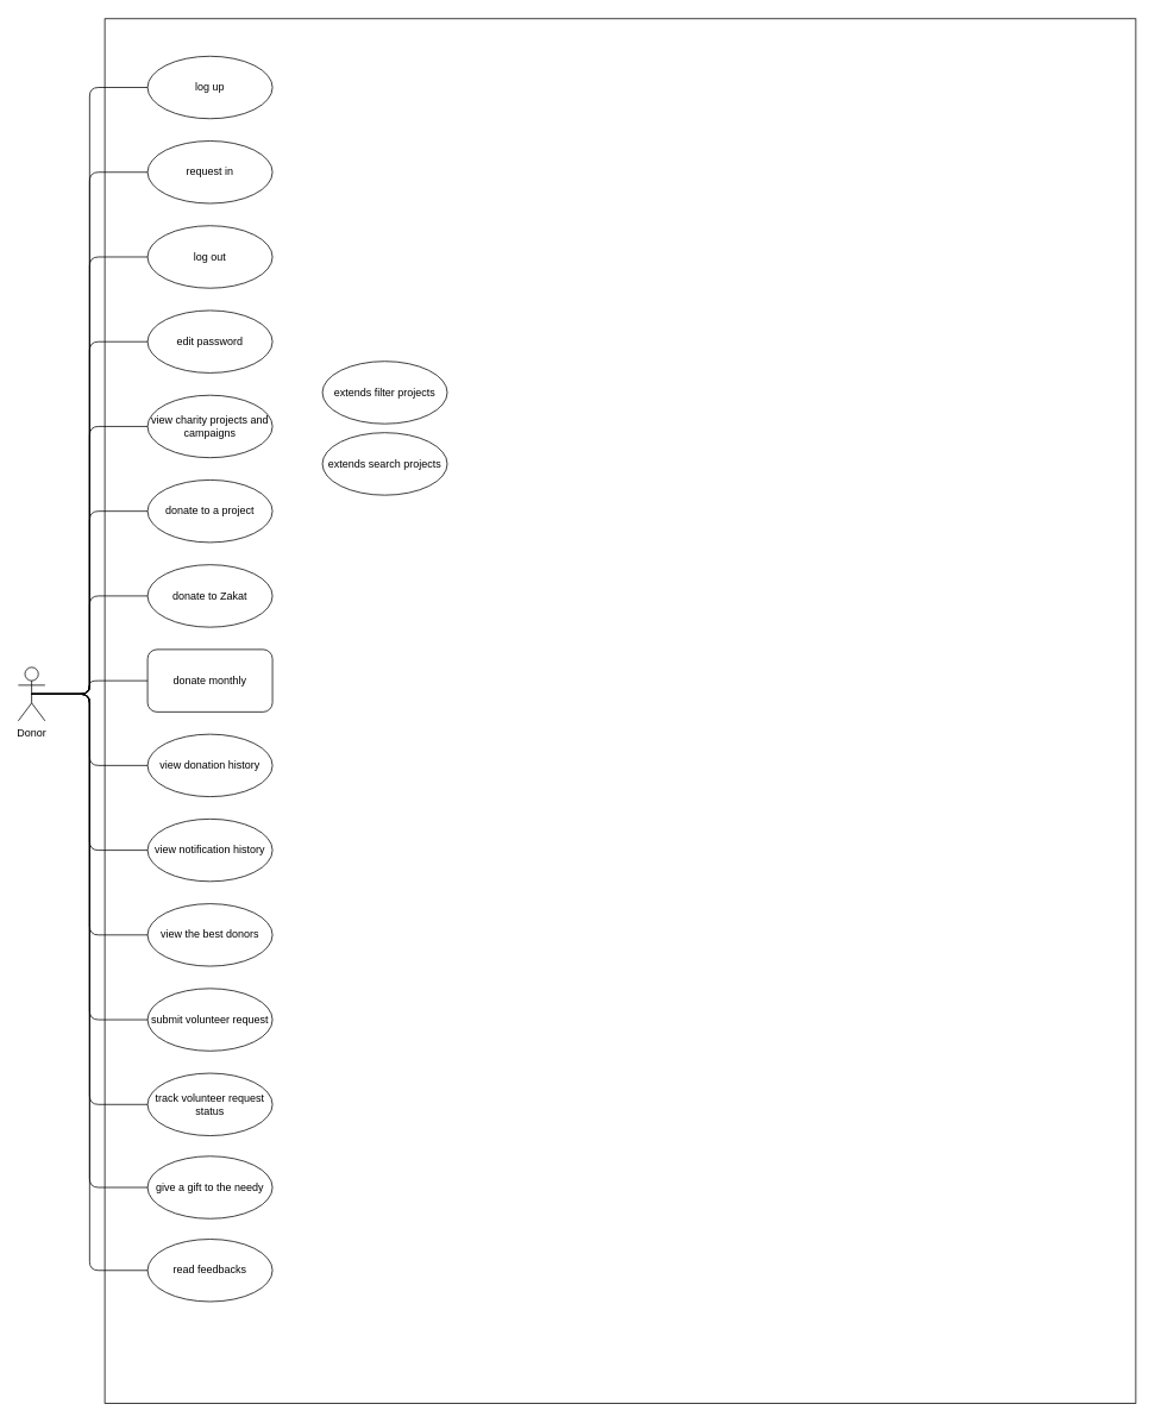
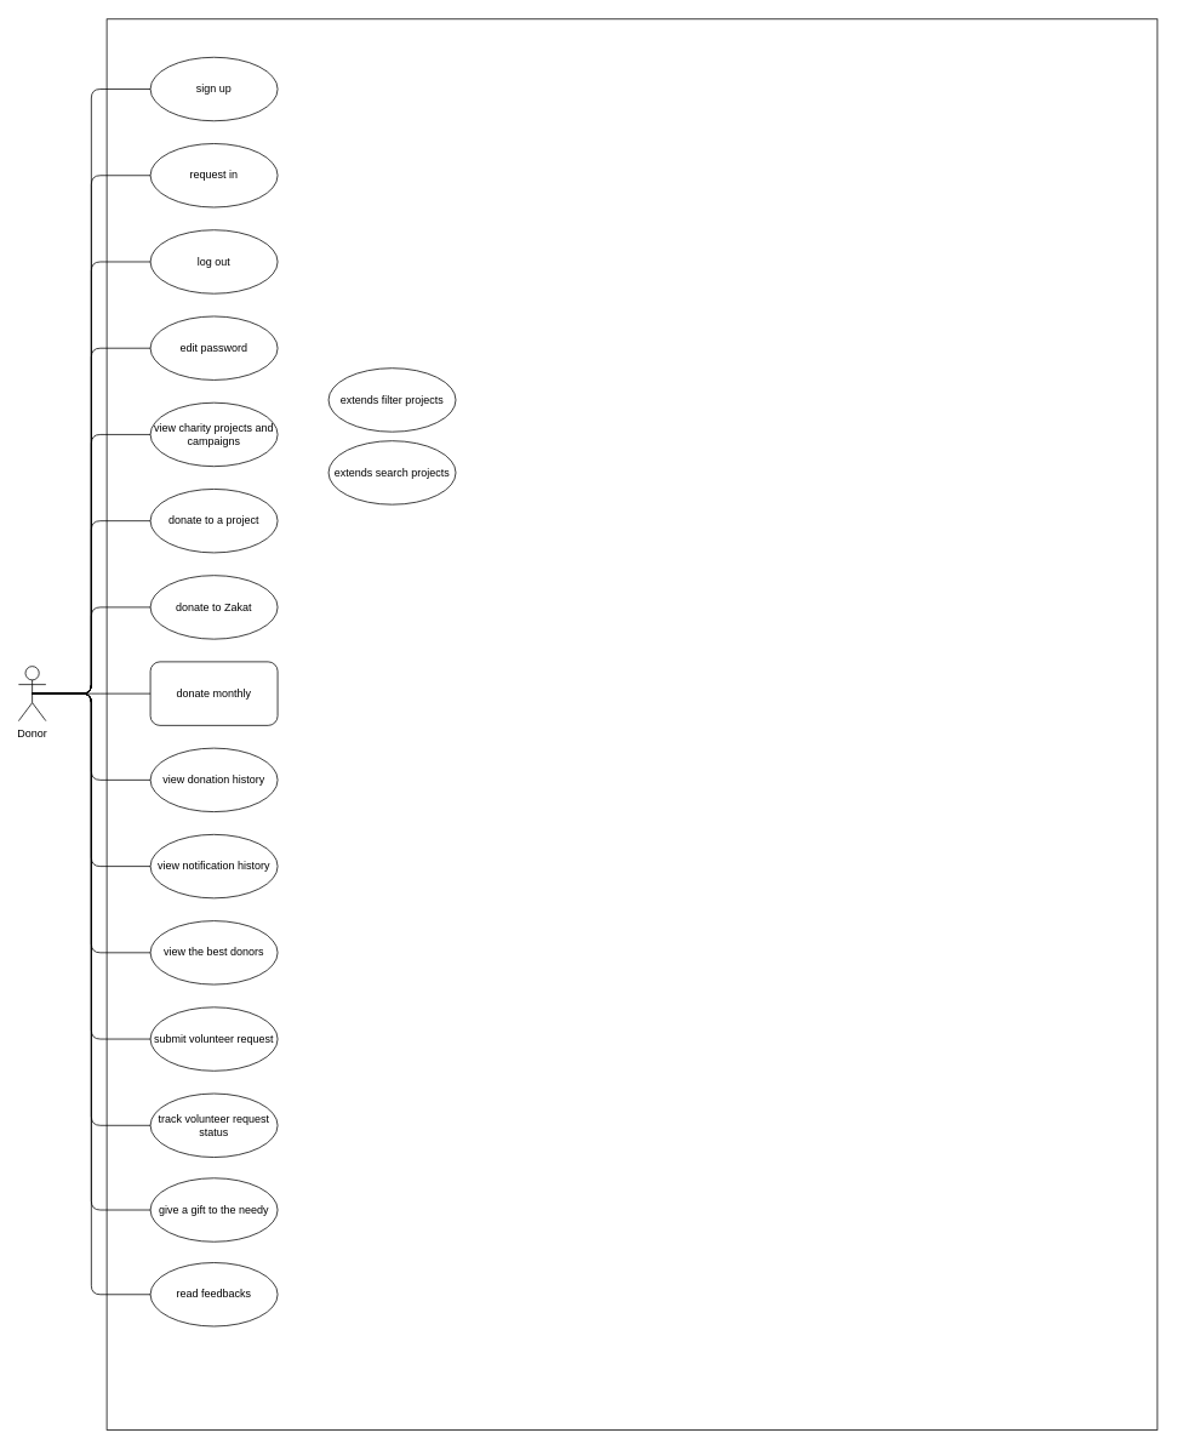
  <mxCell id="0" />
  <mxCell id="1" parent="0" />
  <mxCell id="2" value="" style="rounded=0;whiteSpace=wrap;html=1;fillColor=none;" vertex="1" parent="1"><mxGeometry x="117" y="20" width="1156" height="1552" as="geometry" /></mxCell>
- <mxCell id="3" value="Donor" style="shape=umlActor;verticalLabelPosition=bottom;verticalAlign=top;html=1;" vertex="1" parent="1"><mxGeometry x="20" y="747" width="30" height="60" as="geometry" /></mxCell>
+ <mxCell id="3" value="Donor" style="shape=umlActor;verticalLabelPosition=bottom;verticalAlign=top;html=1;" vertex="1" parent="1"><mxGeometry x="20" y="732" width="30" height="60" as="geometry" /></mxCell>
  <mxCell id="4" value="log out" style="ellipse;whiteSpace=wrap;html=1;" vertex="1" parent="1"><mxGeometry x="165" y="252" width="140" height="70" as="geometry" /></mxCell>
- <mxCell id="5" value="log up" style="ellipse;whiteSpace=wrap;html=1;" vertex="1" parent="1"><mxGeometry x="165" y="62" width="140" height="70" as="geometry" /></mxCell>
+ <mxCell id="5" value="sign up" style="ellipse;whiteSpace=wrap;html=1;" vertex="1" parent="1"><mxGeometry x="165" y="62" width="140" height="70" as="geometry" /></mxCell>
  <mxCell id="6" value="request in" style="ellipse;whiteSpace=wrap;html=1;" vertex="1" parent="1"><mxGeometry x="165" y="157" width="140" height="70" as="geometry" /></mxCell>
  <mxCell id="7" value="edit password" style="ellipse;whiteSpace=wrap;html=1;" vertex="1" parent="1"><mxGeometry x="165" y="347" width="140" height="70" as="geometry" /></mxCell>
  <mxCell id="8" value="view charity projects and campaigns" style="ellipse;whiteSpace=wrap;html=1;" vertex="1" parent="1"><mxGeometry x="165" y="442" width="140" height="70" as="geometry" /></mxCell>
  <mxCell id="9" value="extends filter projects&lt;span style=&quot;color: rgba(0 , 0 , 0 , 0) ; font-family: monospace ; font-size: 0px&quot;&gt;%3CmxGraphModel%3E%3Croot%3E%3CmxCell%20id%3D%220%22%2F%3E%3CmxCell%20id%3D%221%22%20parent%3D%220%22%2F%3E%3CmxCell%20id%3D%222%22%20value%3D%22edit%20password%22%20style%3D%22ellipse%3BwhiteSpace%3Dwrap%3Bhtml%3D1%3B%22%20vertex%3D%221%22%20parent%3D%221%22%3E%3CmxGeometry%20x%3D%22203%22%20y%3D%22413%22%20width%3D%22140%22%20height%3D%2270%22%20as%3D%22geometry%22%2F%3E%3C%2FmxCell%3E%3C%2Froot%3E%3C%2FmxGraphModel%3E&lt;/span&gt;" style="ellipse;whiteSpace=wrap;html=1;" vertex="1" parent="1"><mxGeometry x="361" y="404" width="140" height="70" as="geometry" /></mxCell>
  <mxCell id="10" value="extends search projects&lt;span style=&quot;color: rgba(0 , 0 , 0 , 0) ; font-family: monospace ; font-size: 0px&quot;&gt;%3CmxGraphModel%3E%3Croot%3E%3CmxCell%20id%3D%220%22%2F%3E%3CmxCell%20id%3D%221%22%20parent%3D%220%22%2F%3E%3CmxCell%20id%3D%222%22%20value%3D%22edit%20password%22%20style%3D%22ellipse%3BwhiteSpace%3Dwrap%3Bhtml%3D1%3B%22%20vertex%3D%221%22%20parent%3D%221%22%3E%3CmxGeometry%20x%3D%22203%22%20y%3D%22413%22%20width%3D%22140%22%20height%3D%2270%22%20as%3D%22geometry%22%2F%3E%3C%2FmxCell%3E%3C%2Froot%3E%3C%2FmxGraphModel%3E&lt;/span&gt;" style="ellipse;whiteSpace=wrap;html=1;" vertex="1" parent="1"><mxGeometry x="361" y="484" width="140" height="70" as="geometry" /></mxCell>
  <mxCell id="11" value="donate to a project" style="ellipse;whiteSpace=wrap;html=1;" vertex="1" parent="1"><mxGeometry x="165" y="537" width="140" height="70" as="geometry" /></mxCell>
  <mxCell id="12" value="donate to Zakat" style="ellipse;whiteSpace=wrap;html=1;" vertex="1" parent="1"><mxGeometry x="165" y="632" width="140" height="70" as="geometry" /></mxCell>
  <mxCell id="13" value="donate monthly" style="whiteSpace=wrap;html=1;rounded=1;" vertex="1" parent="1"><mxGeometry x="165" y="727" width="140" height="70" as="geometry" /></mxCell>
  <mxCell id="14" value="view donation history" style="ellipse;whiteSpace=wrap;html=1;" vertex="1" parent="1"><mxGeometry x="165" y="822" width="140" height="70" as="geometry" /></mxCell>
  <mxCell id="15" value="view notification history" style="ellipse;whiteSpace=wrap;html=1;" vertex="1" parent="1"><mxGeometry x="165" y="917" width="140" height="70" as="geometry" /></mxCell>
  <mxCell id="16" value="view the best donors" style="ellipse;whiteSpace=wrap;html=1;" vertex="1" parent="1"><mxGeometry x="165" y="1012" width="140" height="70" as="geometry" /></mxCell>
  <mxCell id="17" value="submit volunteer request" style="ellipse;whiteSpace=wrap;html=1;" vertex="1" parent="1"><mxGeometry x="165" y="1107" width="140" height="70" as="geometry" /></mxCell>
  <mxCell id="18" value="track volunteer request status" style="ellipse;whiteSpace=wrap;html=1;" vertex="1" parent="1"><mxGeometry x="165" y="1202" width="140" height="70" as="geometry" /></mxCell>
  <mxCell id="19" value="give a gift to the needy" style="ellipse;whiteSpace=wrap;html=1;" vertex="1" parent="1"><mxGeometry x="165" y="1295" width="140" height="70" as="geometry" /></mxCell>
  <mxCell id="20" value="read feedbacks" style="ellipse;whiteSpace=wrap;html=1;" vertex="1" parent="1"><mxGeometry x="165" y="1388" width="140" height="70" as="geometry" /></mxCell>
  <mxCell id="21" value="" style="edgeStyle=elbowEdgeStyle;html=1;endArrow=none;exitX=0.5;exitY=0.5;exitDx=0;exitDy=0;exitPerimeter=0;entryX=0;entryY=0.5;entryDx=0;entryDy=0;" edge="1" parent="1" source="3" target="5"><mxGeometry width="160" relative="1" as="geometry"><mxPoint x="271" y="678" as="sourcePoint" /><mxPoint x="431" y="678" as="targetPoint" /></mxGeometry></mxCell>
  <mxCell id="22" value="" style="edgeStyle=elbowEdgeStyle;html=1;endArrow=none;exitX=0.5;exitY=0.5;exitDx=0;exitDy=0;exitPerimeter=0;entryX=0;entryY=0.5;entryDx=0;entryDy=0;" edge="1" parent="1" source="3" target="6"><mxGeometry width="160" relative="1" as="geometry"><mxPoint x="45" y="772" as="sourcePoint" /><mxPoint x="175" y="107" as="targetPoint" /></mxGeometry></mxCell>
  <mxCell id="23" value="" style="edgeStyle=elbowEdgeStyle;html=1;endArrow=none;exitX=0.5;exitY=0.5;exitDx=0;exitDy=0;exitPerimeter=0;entryX=0;entryY=0.5;entryDx=0;entryDy=0;" edge="1" parent="1" source="3" target="4"><mxGeometry width="160" relative="1" as="geometry"><mxPoint x="55" y="782" as="sourcePoint" /><mxPoint x="185" y="117" as="targetPoint" /></mxGeometry></mxCell>
  <mxCell id="24" value="" style="edgeStyle=elbowEdgeStyle;html=1;endArrow=none;exitX=0.5;exitY=0.5;exitDx=0;exitDy=0;exitPerimeter=0;entryX=0;entryY=0.5;entryDx=0;entryDy=0;" edge="1" parent="1" source="3" target="7"><mxGeometry width="160" relative="1" as="geometry"><mxPoint x="-6" y="522" as="sourcePoint" /><mxPoint x="124" y="-143" as="targetPoint" /></mxGeometry></mxCell>
  <mxCell id="25" value="" style="edgeStyle=elbowEdgeStyle;html=1;endArrow=none;exitX=0.5;exitY=0.5;exitDx=0;exitDy=0;exitPerimeter=0;entryX=0;entryY=0.5;entryDx=0;entryDy=0;" edge="1" parent="1" source="3" target="8"><mxGeometry width="160" relative="1" as="geometry"><mxPoint x="55" y="630" as="sourcePoint" /><mxPoint x="185" y="-35" as="targetPoint" /></mxGeometry></mxCell>
  <mxCell id="26" value="" style="edgeStyle=elbowEdgeStyle;html=1;endArrow=none;exitX=0.5;exitY=0.5;exitDx=0;exitDy=0;exitPerimeter=0;entryX=0;entryY=0.5;entryDx=0;entryDy=0;" edge="1" parent="1" source="3" target="11"><mxGeometry width="160" relative="1" as="geometry"><mxPoint x="61" y="606" as="sourcePoint" /><mxPoint x="191" y="-59" as="targetPoint" /></mxGeometry></mxCell>
  <mxCell id="27" value="" style="edgeStyle=elbowEdgeStyle;html=1;endArrow=none;exitX=0.5;exitY=0.5;exitDx=0;exitDy=0;exitPerimeter=0;entryX=0;entryY=0.5;entryDx=0;entryDy=0;" edge="1" parent="1" source="3" target="12"><mxGeometry width="160" relative="1" as="geometry"><mxPoint x="45" y="772" as="sourcePoint" /><mxPoint x="178" y="582" as="targetPoint" /></mxGeometry></mxCell>
  <mxCell id="28" value="" style="edgeStyle=elbowEdgeStyle;html=1;endArrow=none;exitX=0.5;exitY=0.5;exitDx=0;exitDy=0;exitPerimeter=0;entryX=0;entryY=0.5;entryDx=0;entryDy=0;" edge="1" parent="1" source="3" target="13"><mxGeometry width="160" relative="1" as="geometry"><mxPoint x="31" y="639" as="sourcePoint" /><mxPoint x="161" y="-26" as="targetPoint" /></mxGeometry></mxCell>
  <mxCell id="29" value="" style="edgeStyle=elbowEdgeStyle;html=1;endArrow=none;entryX=0;entryY=0.5;entryDx=0;entryDy=0;exitX=0.5;exitY=0.5;exitDx=0;exitDy=0;exitPerimeter=0;" edge="1" parent="1" source="3" target="14"><mxGeometry width="160" relative="1" as="geometry"><mxPoint x="55" y="757" as="sourcePoint" /><mxPoint x="178" y="772" as="targetPoint" /></mxGeometry></mxCell>
  <mxCell id="30" value="" style="edgeStyle=elbowEdgeStyle;html=1;endArrow=none;entryX=0;entryY=0.5;entryDx=0;entryDy=0;exitX=0.5;exitY=0.5;exitDx=0;exitDy=0;exitPerimeter=0;" edge="1" parent="1" source="3" target="15"><mxGeometry width="160" relative="1" as="geometry"><mxPoint x="45" y="772" as="sourcePoint" /><mxPoint x="178" y="867" as="targetPoint" /></mxGeometry></mxCell>
  <mxCell id="31" value="" style="edgeStyle=elbowEdgeStyle;html=1;endArrow=none;entryX=0;entryY=0.5;entryDx=0;entryDy=0;exitX=0.5;exitY=0.5;exitDx=0;exitDy=0;exitPerimeter=0;" edge="1" parent="1" source="3" target="16"><mxGeometry width="160" relative="1" as="geometry"><mxPoint x="61" y="893" as="sourcePoint" /><mxPoint x="194" y="1083" as="targetPoint" /></mxGeometry></mxCell>
  <mxCell id="32" value="" style="edgeStyle=elbowEdgeStyle;html=1;endArrow=none;entryX=0;entryY=0.5;entryDx=0;entryDy=0;exitX=0.5;exitY=0.5;exitDx=0;exitDy=0;exitPerimeter=0;" edge="1" parent="1" source="3" target="17"><mxGeometry width="160" relative="1" as="geometry"><mxPoint x="34" y="978" as="sourcePoint" /><mxPoint x="167" y="1168" as="targetPoint" /></mxGeometry></mxCell>
  <mxCell id="33" value="" style="edgeStyle=elbowEdgeStyle;html=1;endArrow=none;entryX=0;entryY=0.5;entryDx=0;entryDy=0;exitX=0.5;exitY=0.5;exitDx=0;exitDy=0;exitPerimeter=0;" edge="1" parent="1" source="3" target="18"><mxGeometry width="160" relative="1" as="geometry"><mxPoint x="42" y="977" as="sourcePoint" /><mxPoint x="175" y="1167" as="targetPoint" /></mxGeometry></mxCell>
  <mxCell id="34" value="" style="edgeStyle=elbowEdgeStyle;html=1;endArrow=none;entryX=0;entryY=0.5;entryDx=0;entryDy=0;exitX=0.5;exitY=0.5;exitDx=0;exitDy=0;exitPerimeter=0;" edge="1" parent="1" source="3" target="19"><mxGeometry width="160" relative="1" as="geometry"><mxPoint x="49" y="873" as="sourcePoint" /><mxPoint x="182" y="1063" as="targetPoint" /></mxGeometry></mxCell>
  <mxCell id="35" value="" style="edgeStyle=elbowEdgeStyle;html=1;endArrow=none;entryX=0;entryY=0.5;entryDx=0;entryDy=0;exitX=0.5;exitY=0.5;exitDx=0;exitDy=0;exitPerimeter=0;" edge="1" parent="1" source="3" target="20"><mxGeometry width="160" relative="1" as="geometry"><mxPoint x="60" y="1174" as="sourcePoint" /><mxPoint x="193" y="1364" as="targetPoint" /></mxGeometry></mxCell>
